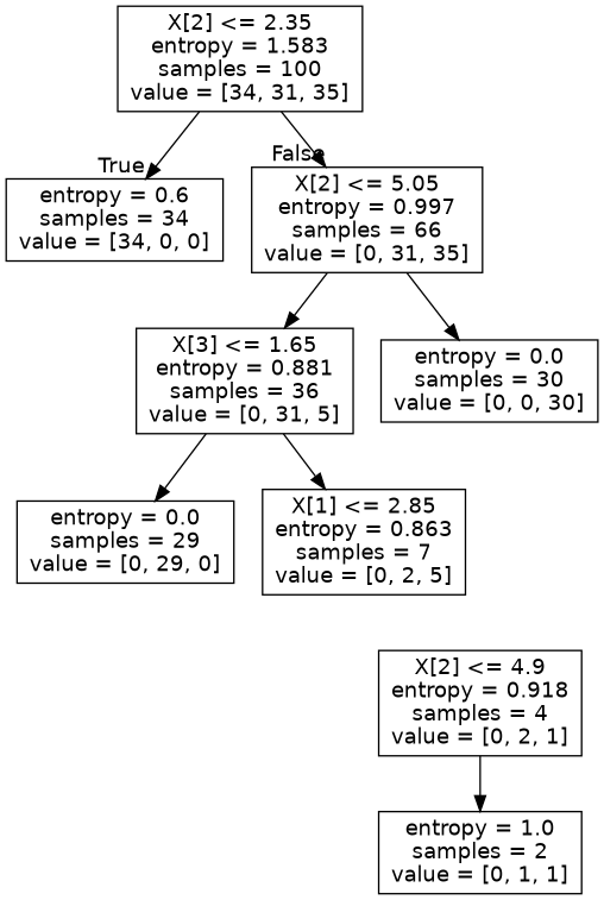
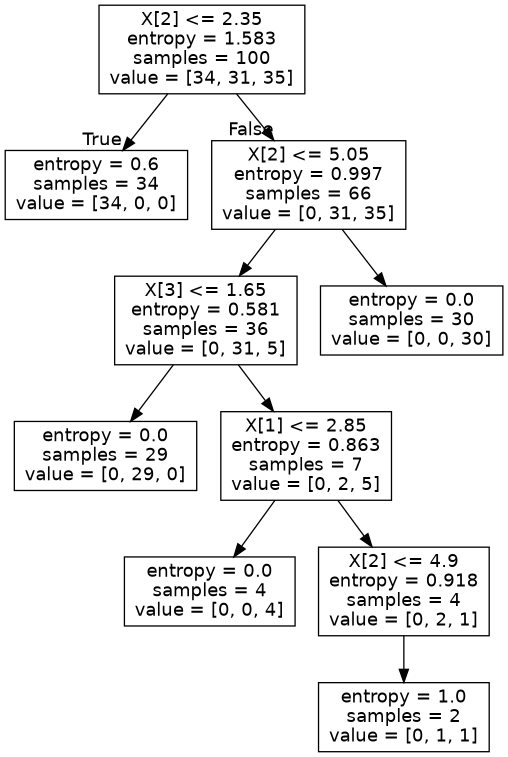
  digraph {
    node [fontname=helvetica shape=box]
    edge [fontname=helvetica]
    n1 [label="X[2] <= 2.35\nentropy = 1.583\nsamples = 100\nvalue = [34, 31, 35]"]
    n2 [label="entropy = 0.6\nsamples = 34\nvalue = [34, 0, 0]"]
    n3 [label="X[2] <= 5.05\nentropy = 0.997\nsamples = 66\nvalue = [0, 31, 35]"]
-   n4 [label="X[3] <= 1.65\nentropy = 0.881\nsamples = 36\nvalue = [0, 31, 5]"]
+   n4 [label="X[3] <= 1.65\nentropy = 0.581\nsamples = 36\nvalue = [0, 31, 5]"]
    n5 [label="entropy = 0.0\nsamples = 30\nvalue = [0, 0, 30]"]
    n6 [label="entropy = 0.0\nsamples = 29\nvalue = [0, 29, 0]"]
    n7 [label="X[1] <= 2.85\nentropy = 0.863\nsamples = 7\nvalue = [0, 2, 5]"]
+   n8 [label="entropy = 0.0\nsamples = 4\nvalue = [0, 0, 4]"]
    n9 [label="X[2] <= 4.9\nentropy = 0.918\nsamples = 4\nvalue = [0, 2, 1]"]
    n10 [label="entropy = 1.0\nsamples = 2\nvalue = [0, 1, 1]"]
    n1 -> n2 [headlabel=True labelangle=45 labeldistance=2.5]
    n1 -> n3 [headlabel=False labelangle=-45 labeldistance=2.5]
    n3 -> n4
    n3 -> n5
    n4 -> n6
    n4 -> n7
+   n7 -> n8
+   n7 -> n9
    n9 -> n10
  }
